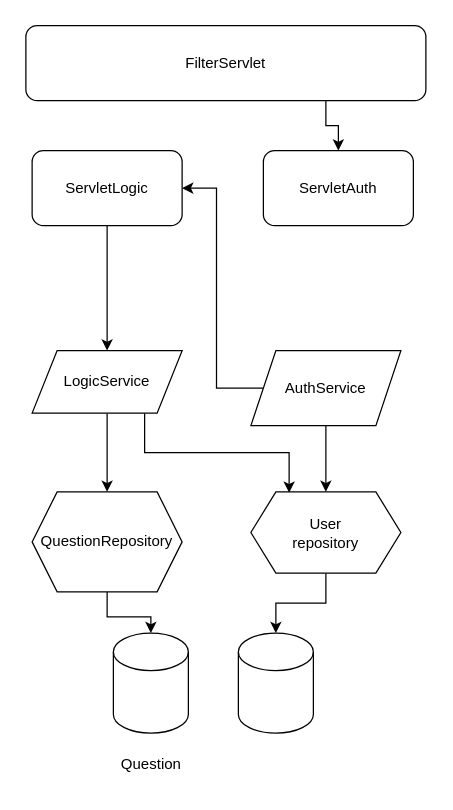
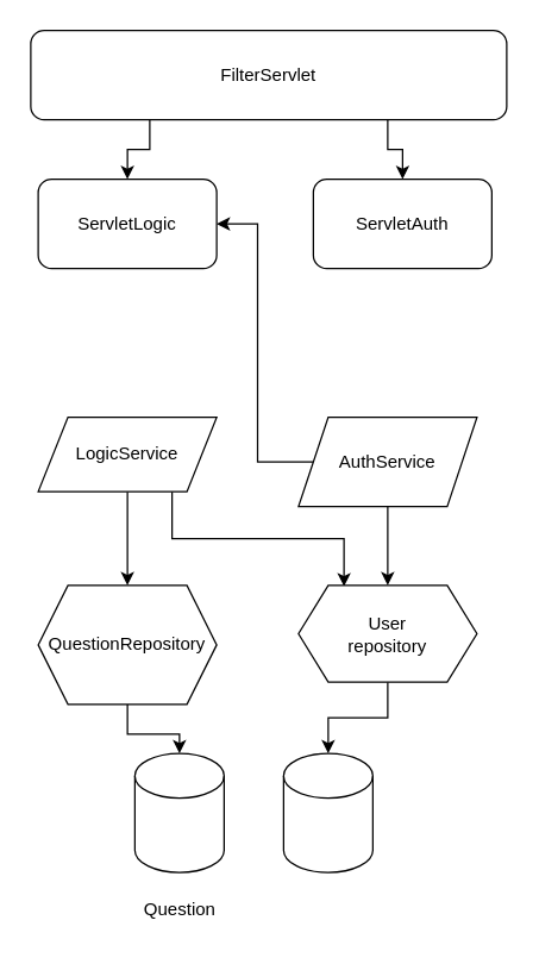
  <mxCell id="0" />
  <mxCell id="1" parent="0" />
  <mxCell id="2" value="" style="shape=cylinder3;whiteSpace=wrap;html=1;boundedLbl=1;backgroundOutline=1;size=15;" parent="1" vertex="1"><mxGeometry x="90" y="506" width="60" height="80" as="geometry" /></mxCell>
  <mxCell id="3" style="edgeStyle=orthogonalEdgeStyle;rounded=0;orthogonalLoop=1;jettySize=auto;html=1;exitX=0.5;exitY=1;exitDx=0;exitDy=0;entryX=0.5;entryY=0;entryDx=0;entryDy=0;" edge="1" parent="1" source="5" target="18"><mxGeometry relative="1" as="geometry" /></mxCell>
  <mxCell id="4" style="edgeStyle=orthogonalEdgeStyle;rounded=0;orthogonalLoop=1;jettySize=auto;html=1;exitX=0.75;exitY=1;exitDx=0;exitDy=0;entryX=0.255;entryY=0.01;entryDx=0;entryDy=0;entryPerimeter=0;" edge="1" parent="1" source="5" target="20"><mxGeometry relative="1" as="geometry" /></mxCell>
  <mxCell id="5" value="LogicService" style="shape=parallelogram;perimeter=parallelogramPerimeter;whiteSpace=wrap;html=1;fixedSize=1;" parent="1" vertex="1"><mxGeometry x="25" y="280" width="120" height="50" as="geometry" /></mxCell>
  <mxCell id="6" style="edgeStyle=orthogonalEdgeStyle;rounded=0;orthogonalLoop=1;jettySize=auto;html=1;exitX=0;exitY=0.5;exitDx=0;exitDy=0;entryX=1;entryY=0.5;entryDx=0;entryDy=0;" parent="1" source="8" target="12" edge="1"><mxGeometry relative="1" as="geometry" /></mxCell>
  <mxCell id="7" style="edgeStyle=orthogonalEdgeStyle;rounded=0;orthogonalLoop=1;jettySize=auto;html=1;exitX=0.5;exitY=1;exitDx=0;exitDy=0;entryX=0.5;entryY=0;entryDx=0;entryDy=0;" edge="1" parent="1" source="8" target="20"><mxGeometry relative="1" as="geometry" /></mxCell>
  <mxCell id="8" value="AuthService" style="shape=parallelogram;perimeter=parallelogramPerimeter;whiteSpace=wrap;html=1;fixedSize=1;" parent="1" vertex="1"><mxGeometry x="200" y="280" width="120" height="60" as="geometry" /></mxCell>
  <mxCell id="9" value="" style="shape=cylinder3;whiteSpace=wrap;html=1;boundedLbl=1;backgroundOutline=1;size=15;" parent="1" vertex="1"><mxGeometry x="190" y="506" width="60" height="80" as="geometry" /></mxCell>
  <mxCell id="10" value="Question" style="text;html=1;align=center;verticalAlign=middle;resizable=0;points=[];autosize=1;strokeColor=none;fillColor=none;" parent="1" vertex="1"><mxGeometry x="85" y="596" width="70" height="30" as="geometry" /></mxCell>
- <mxCell id="11" style="edgeStyle=orthogonalEdgeStyle;rounded=0;orthogonalLoop=1;jettySize=auto;html=1;exitX=0.5;exitY=1;exitDx=0;exitDy=0;" parent="1" source="12" target="5" edge="1"><mxGeometry relative="1" as="geometry" /></mxCell>
  <mxCell id="12" value="ServletLogic" style="rounded=1;whiteSpace=wrap;html=1;" parent="1" vertex="1"><mxGeometry x="25" y="120" width="120" height="60" as="geometry" /></mxCell>
  <mxCell id="13" value="ServletAuth" style="rounded=1;whiteSpace=wrap;html=1;" parent="1" vertex="1"><mxGeometry x="210" y="120" width="120" height="60" as="geometry" /></mxCell>
  <mxCell id="14" style="edgeStyle=orthogonalEdgeStyle;rounded=0;orthogonalLoop=1;jettySize=auto;html=1;exitX=0.75;exitY=1;exitDx=0;exitDy=0;entryX=0.5;entryY=0;entryDx=0;entryDy=0;" parent="1" source="16" target="13" edge="1"><mxGeometry relative="1" as="geometry" /></mxCell>
+ <mxCell id="15" style="edgeStyle=orthogonalEdgeStyle;rounded=0;orthogonalLoop=1;jettySize=auto;html=1;exitX=0.25;exitY=1;exitDx=0;exitDy=0;" parent="1" source="16" target="12" edge="1"><mxGeometry relative="1" as="geometry" /></mxCell>
  <mxCell id="16" value="FilterServlet" style="rounded=1;whiteSpace=wrap;html=1;" parent="1" vertex="1"><mxGeometry x="20" y="20" width="320" height="60" as="geometry" /></mxCell>
  <mxCell id="17" style="edgeStyle=orthogonalEdgeStyle;rounded=0;orthogonalLoop=1;jettySize=auto;html=1;exitX=0.5;exitY=1;exitDx=0;exitDy=0;entryX=0.5;entryY=0;entryDx=0;entryDy=0;entryPerimeter=0;" edge="1" parent="1" source="18" target="2"><mxGeometry relative="1" as="geometry" /></mxCell>
  <mxCell id="18" value="QuestionRepository" style="shape=hexagon;perimeter=hexagonPerimeter2;whiteSpace=wrap;html=1;fixedSize=1;" vertex="1" parent="1"><mxGeometry x="25" y="393" width="120" height="80" as="geometry" /></mxCell>
  <mxCell id="19" style="edgeStyle=orthogonalEdgeStyle;rounded=0;orthogonalLoop=1;jettySize=auto;html=1;exitX=0.5;exitY=1;exitDx=0;exitDy=0;entryX=0.5;entryY=0;entryDx=0;entryDy=0;entryPerimeter=0;" edge="1" parent="1" source="20" target="9"><mxGeometry relative="1" as="geometry" /></mxCell>
  <mxCell id="20" value="User&lt;br&gt;repository" style="shape=hexagon;perimeter=hexagonPerimeter2;whiteSpace=wrap;html=1;fixedSize=1;" vertex="1" parent="1"><mxGeometry x="200" y="393" width="120" height="65" as="geometry" /></mxCell>
